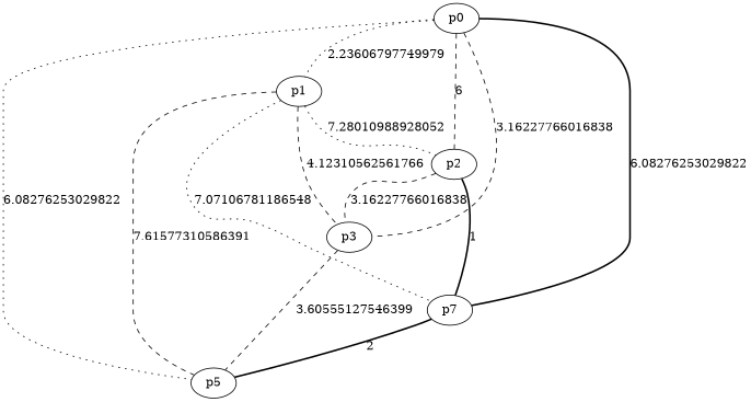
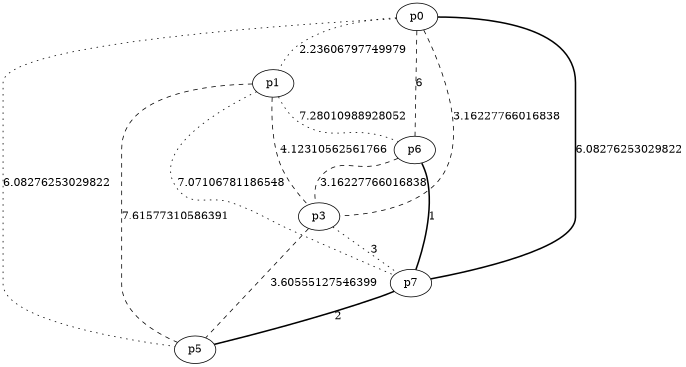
  graph {
    edge [style=dashed]
    p0
    p1
-   p2
+   p2 [label=p6]
    p3
    n5 [label=p7]
    p5
    p0 -- p1 [label=2.23606797749979 style=dotted]
    p0 -- p2 [label=6]
    p0 -- p3 [label=3.16227766016838]
    p0 -- n5 [label=6.08276253029822 style=bold]
    p0 -- p5 [label=6.08276253029822 style=dotted]
    p1 -- p2 [label=7.28010988928052 style=dotted]
    p1 -- p3 [label=4.12310562561766]
    p1 -- n5 [label=7.07106781186548 style=dotted]
    p1 -- p5 [label=7.61577310586391]
    p2 -- p3 [label=3.16227766016838]
    p2 -- n5 [label=1 style=bold]
+   p3 -- n5 [label=3 style=dotted]
    p3 -- p5 [label=3.60555127546399]
    n5 -- p5 [label=2 style=bold]
  }
